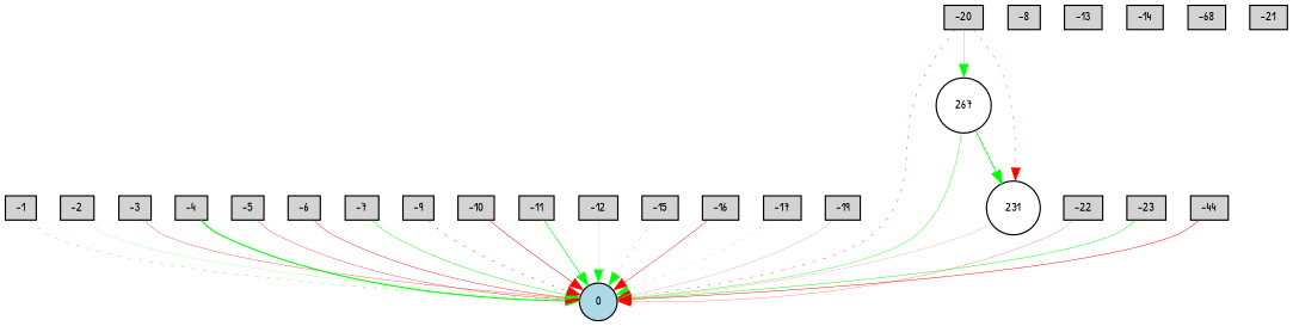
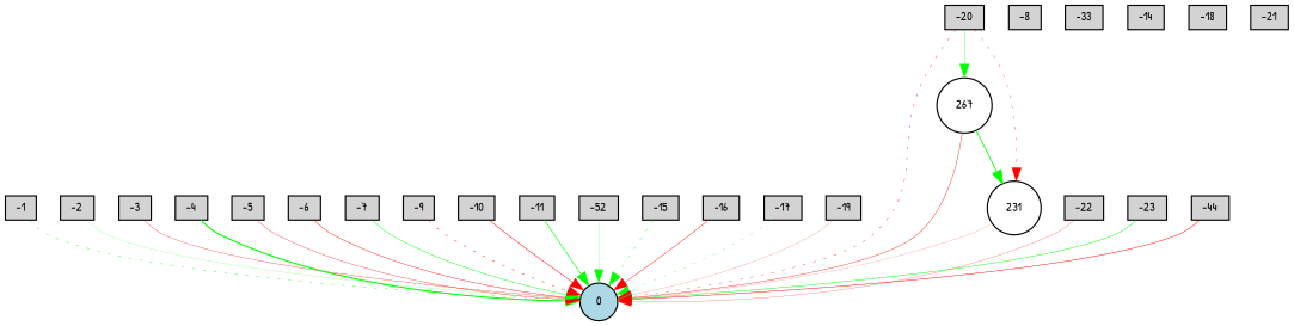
  digraph {
    fontname="Patrick Hand"
    node [fillcolor=lightgray fontname="Patrick Hand" fontsize=9 shape=box style=filled]
    edge [color=red fontname="Patrick Hand" style=solid]
    -1 [height=0.2 width=0.2]
    0 [fillcolor=lightblue height=0.2 shape=circle width=0.2]
    -2 [height=0.2 width=0.2]
    -3 [height=0.2 width=0.2]
    -4 [height=0.2 width=0.2]
    -5 [height=0.2 width=0.2]
    -6 [height=0.2 width=0.2]
    -7 [height=0.2 width=0.2]
    -8 [height=0.2 width=0.2]
    -9 [height=0.2 width=0.2]
    -10 [height=0.2 width=0.2]
    -11 [height=0.2 width=0.2]
-   -12 [height=0.2 width=0.2]
-   -13 [height=0.2 width=0.2]
+   -12 [height=0.2 width=0.2 label=-52]
+   -13 [height=0.2 width=0.2 label=-33]
    -14 [height=0.2 width=0.2]
    -15 [height=0.2 width=0.2]
    -16 [height=0.2 width=0.2]
    -17 [height=0.2 width=0.2]
-   -18 [height=0.2 width=0.2 label=-68]
+   -18 [height=0.2 width=0.2]
    -19 [height=0.2 width=0.2]
    -20 [height=0.2 width=0.2]
    267 [fillcolor=white height=0.2 shape=circle width=0.2]
    231 [fillcolor=white height=0.2 shape=circle width=0.2]
    -21 [height=0.2 width=0.2]
    -22 [height=0.2 width=0.2]
    -23 [height=0.2 width=0.2]
    n27 [height=0.2 label=-44 width=0.2]
    -1 -> 0 [color=green penwidth=0.3178885039215605 style=dotted]
    -2 -> 0 [color=green penwidth=0.11602779453808149]
    -3 -> 0 [penwidth=0.24417189396058994]
    -4 -> 0 [color=green penwidth=0.9168784121861367]
    -5 -> 0 [penwidth=0.26639715688070864]
    -6 -> 0 [penwidth=0.3483816190456095]
    -7 -> 0 [color=green penwidth=0.36529672186526485]
    -9 -> 0 [penwidth=0.35317541528648566 style=dotted]
    -10 -> 0 [penwidth=0.4054258419058716]
    -11 -> 0 [color=green penwidth=0.5259604472799161]
    -12 -> 0 [color=green penwidth=0.12882086594002326]
    -15 -> 0 [color=green penwidth=0.29089129806711156 style=dotted]
    -16 -> 0 [penwidth=0.34976012554091873]
    -17 -> 0 [color=green penwidth=0.20194975297635387 style=dotted]
    -19 -> 0 [penwidth=0.12433499805055827]
    -20 -> 0 [penwidth=0.30070164547411166 style=dotted]
    -20 -> 267 [color=green penwidth=0.2724790055959647]
    -20 -> 231 [penwidth=0.27063108354739807 style=dotted]
-   267 -> 0 [color=green penwidth=0.3123544714501172]
+   267 -> 0 [penwidth=0.3123544714501172]
    267 -> 231 [color=green penwidth=0.6904024047929931]
    231 -> 0 [penwidth=0.11620034914823789]
    -22 -> 0 [penwidth=0.17776004859359998]
    -23 -> 0 [color=green penwidth=0.3899901002668087]
    n27 -> 0 [penwidth=0.39995239397995164]
  }
